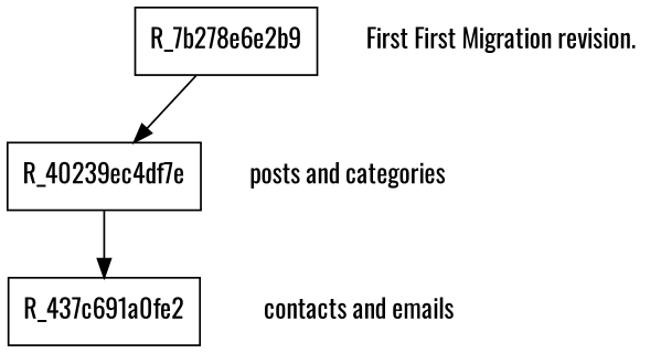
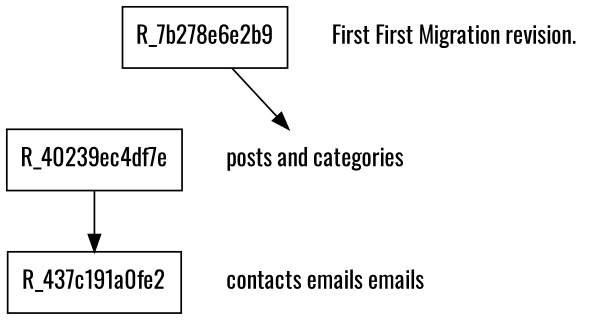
  digraph {
    fontname=Oswald
    node [fontname=Oswald shape=box]
    edge [fontname=Oswald]
    R_7b278e6e2b9
    n2 [label="First First Migration revision." shape=none]
    n3 [label=R_40239ec4df7e]
    n4 [label="posts and categories" shape=none]
-   R_437c691a0fe2
-   n6 [label="contacts and emails" shape=none]
+   R_437c691a0fe2 [label=R_437c191a0fe2]
+   n6 [label="contacts emails emails" shape=none]
    subgraph sub_1 {
      rank=same
      R_7b278e6e2b9
      n2
    }
    subgraph sub_2 {
      rank=same
      n3
      n4
    }
    subgraph sub_3 {
      rank=same
      R_437c691a0fe2
      n6
    }
-   R_7b278e6e2b9 -> n3
+   R_7b278e6e2b9 -> n4
    n3 -> R_437c691a0fe2
  }
